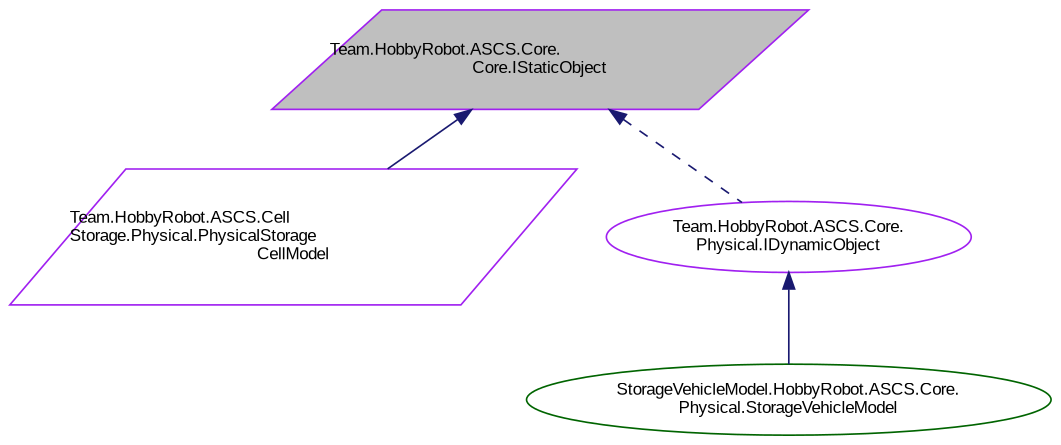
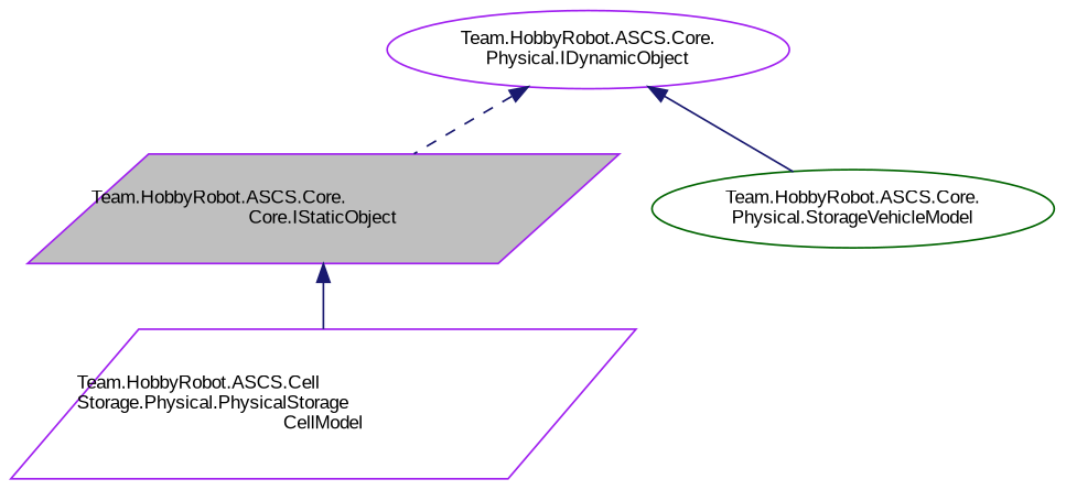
  digraph {
    fontname="Liberation Sans"
    rankdir=TB
    node [color=purple fillcolor=white fontname="Liberation Sans" fontsize=10 shape=parallelogram style=filled]
    edge [color=midnightblue dir=back fontname="Liberation Sans" fontsize=10 labelfontname=Helvetica labelfontsize=10 style=solid]
    n1 [fillcolor=grey75 fontcolor=black height=0.2 label="Team.HobbyRobot.ASCS.Core.\lCore.IStaticObject" width=0.4]
    n2 [height=0.2 label="Team.HobbyRobot.ASCS.Cell\lStorage.Physical.PhysicalStorage\lCellModel" width=0.4]
    n3 [height=0.2 label="Team.HobbyRobot.ASCS.Core.\lPhysical.IDynamicObject" shape=ellipse width=0.4]
-   n4 [color=darkgreen height=0.2 label="StorageVehicleModel.HobbyRobot.ASCS.Core.\lPhysical.StorageVehicleModel" shape=ellipse width=0.4]
+   n4 [color=darkgreen height=0.2 label="Team.HobbyRobot.ASCS.Core.\lPhysical.StorageVehicleModel" shape=ellipse width=0.4]
    n1 -> n2
-   n1 -> n3 [style=dashed]
+   n3 -> n1 [style=dashed]
    n3 -> n4
  }
